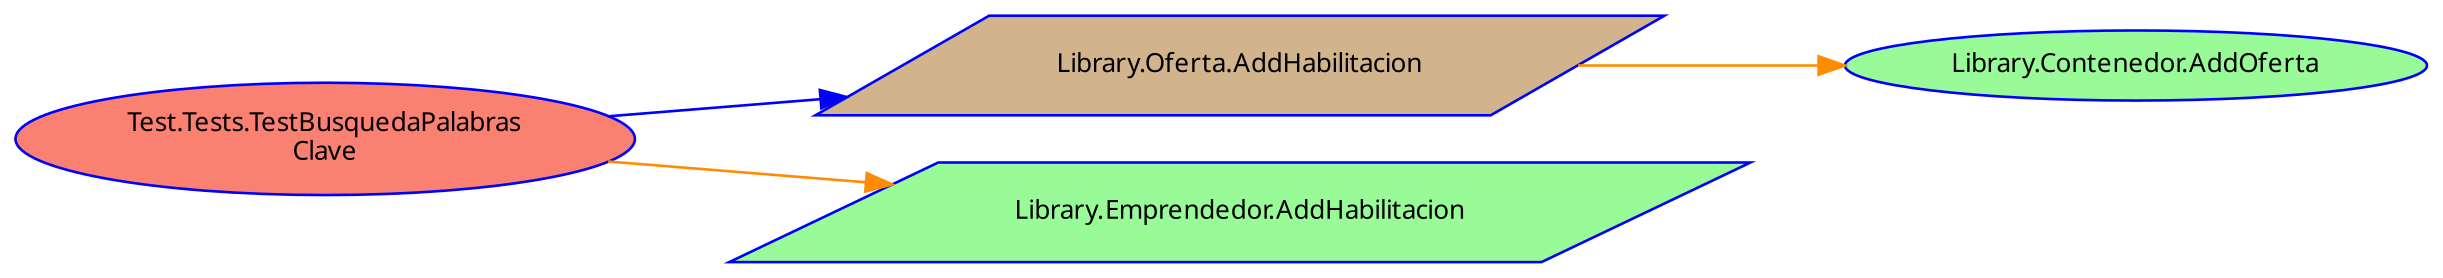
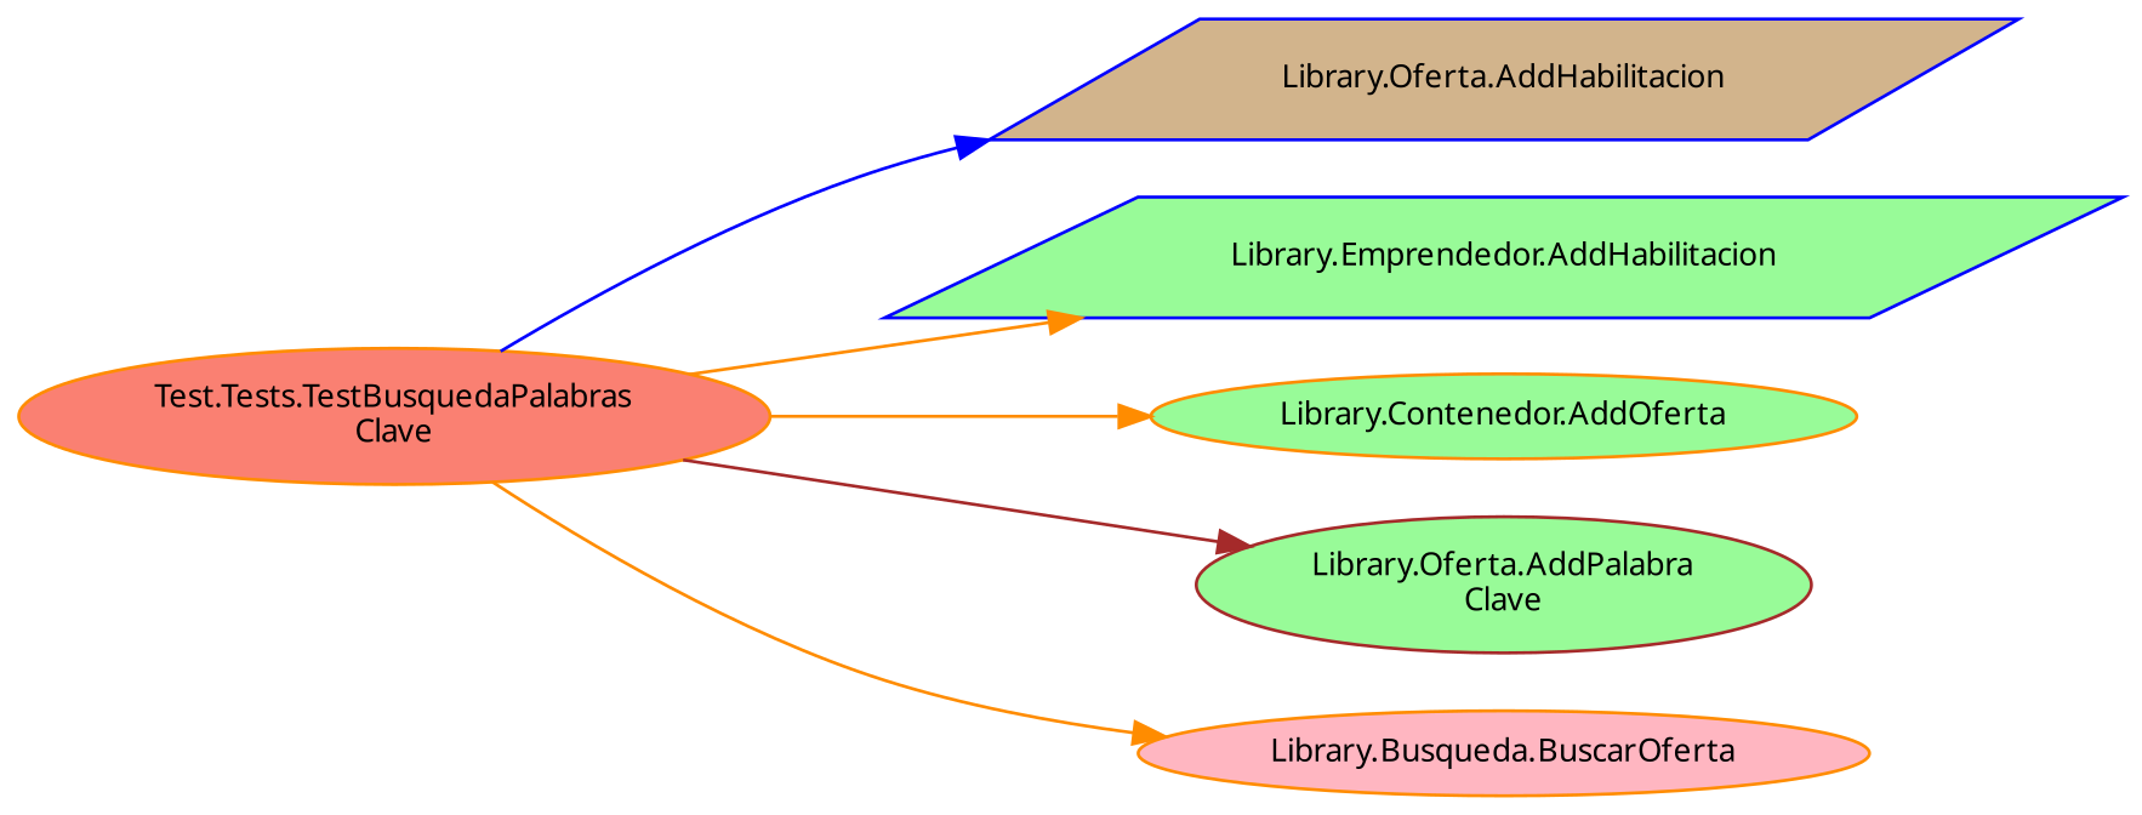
  digraph {
    fontname="Noto Sans"
    rankdir=LR
    node [color=blue fillcolor=palegreen fontname="Noto Sans" fontsize=10 shape=ellipse style=filled]
    edge [color=darkorange fontname="Noto Sans" fontsize=10 labelfontname=Helvetica labelfontsize=10 style=solid]
-   n1 [fillcolor=salmon fontcolor=black height=0.2 label="Test.Tests.TestBusquedaPalabras\lClave" width=0.4]
+   n1 [color=darkorange fillcolor=salmon fontcolor=black height=0.2 label="Test.Tests.TestBusquedaPalabras\lClave" width=0.4]
    n2 [fillcolor=tan height=0.2 label="Library.Oferta.AddHabilitacion" shape=parallelogram width=0.4]
    n3 [height=0.2 label="Library.Emprendedor.AddHabilitacion" shape=parallelogram width=0.4]
-   n4 [height=0.2 label="Library.Contenedor.AddOferta" width=0.4]
+   n4 [color=darkorange height=0.2 label="Library.Contenedor.AddOferta" width=0.4]
+   n5 [color=brown height=0.2 label="Library.Oferta.AddPalabra\lClave" width=0.4]
+   n6 [color=darkorange fillcolor=lightpink height=0.2 label="Library.Busqueda.BuscarOferta" width=0.4]
    n1 -> n2 [color=blue]
    n1 -> n3
-   n2 -> n4
+   n1 -> n4
+   n1 -> n5 [color=brown]
+   n1 -> n6
  }
